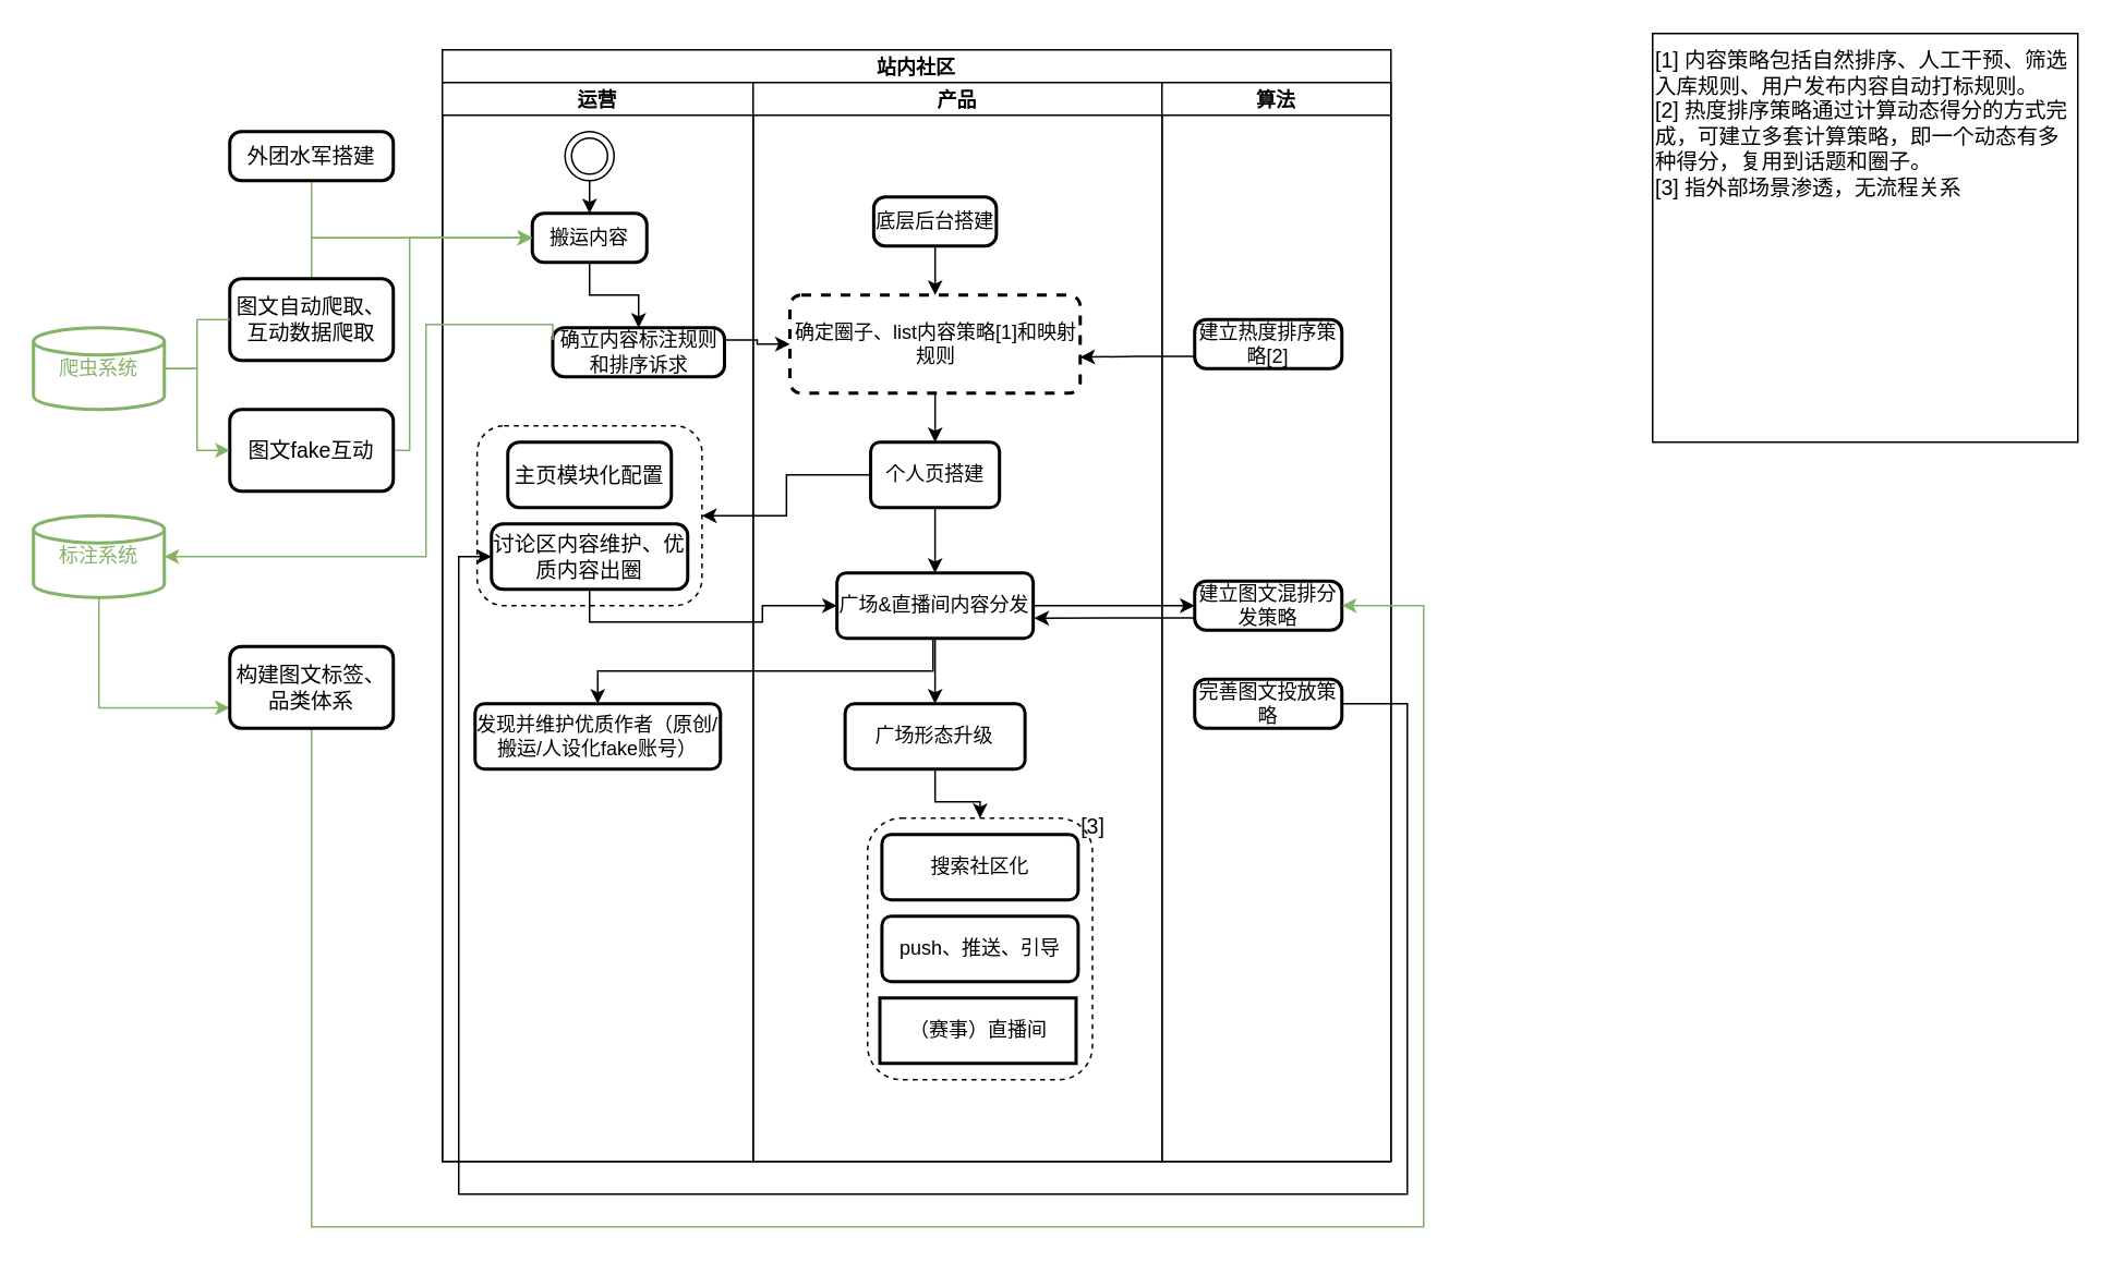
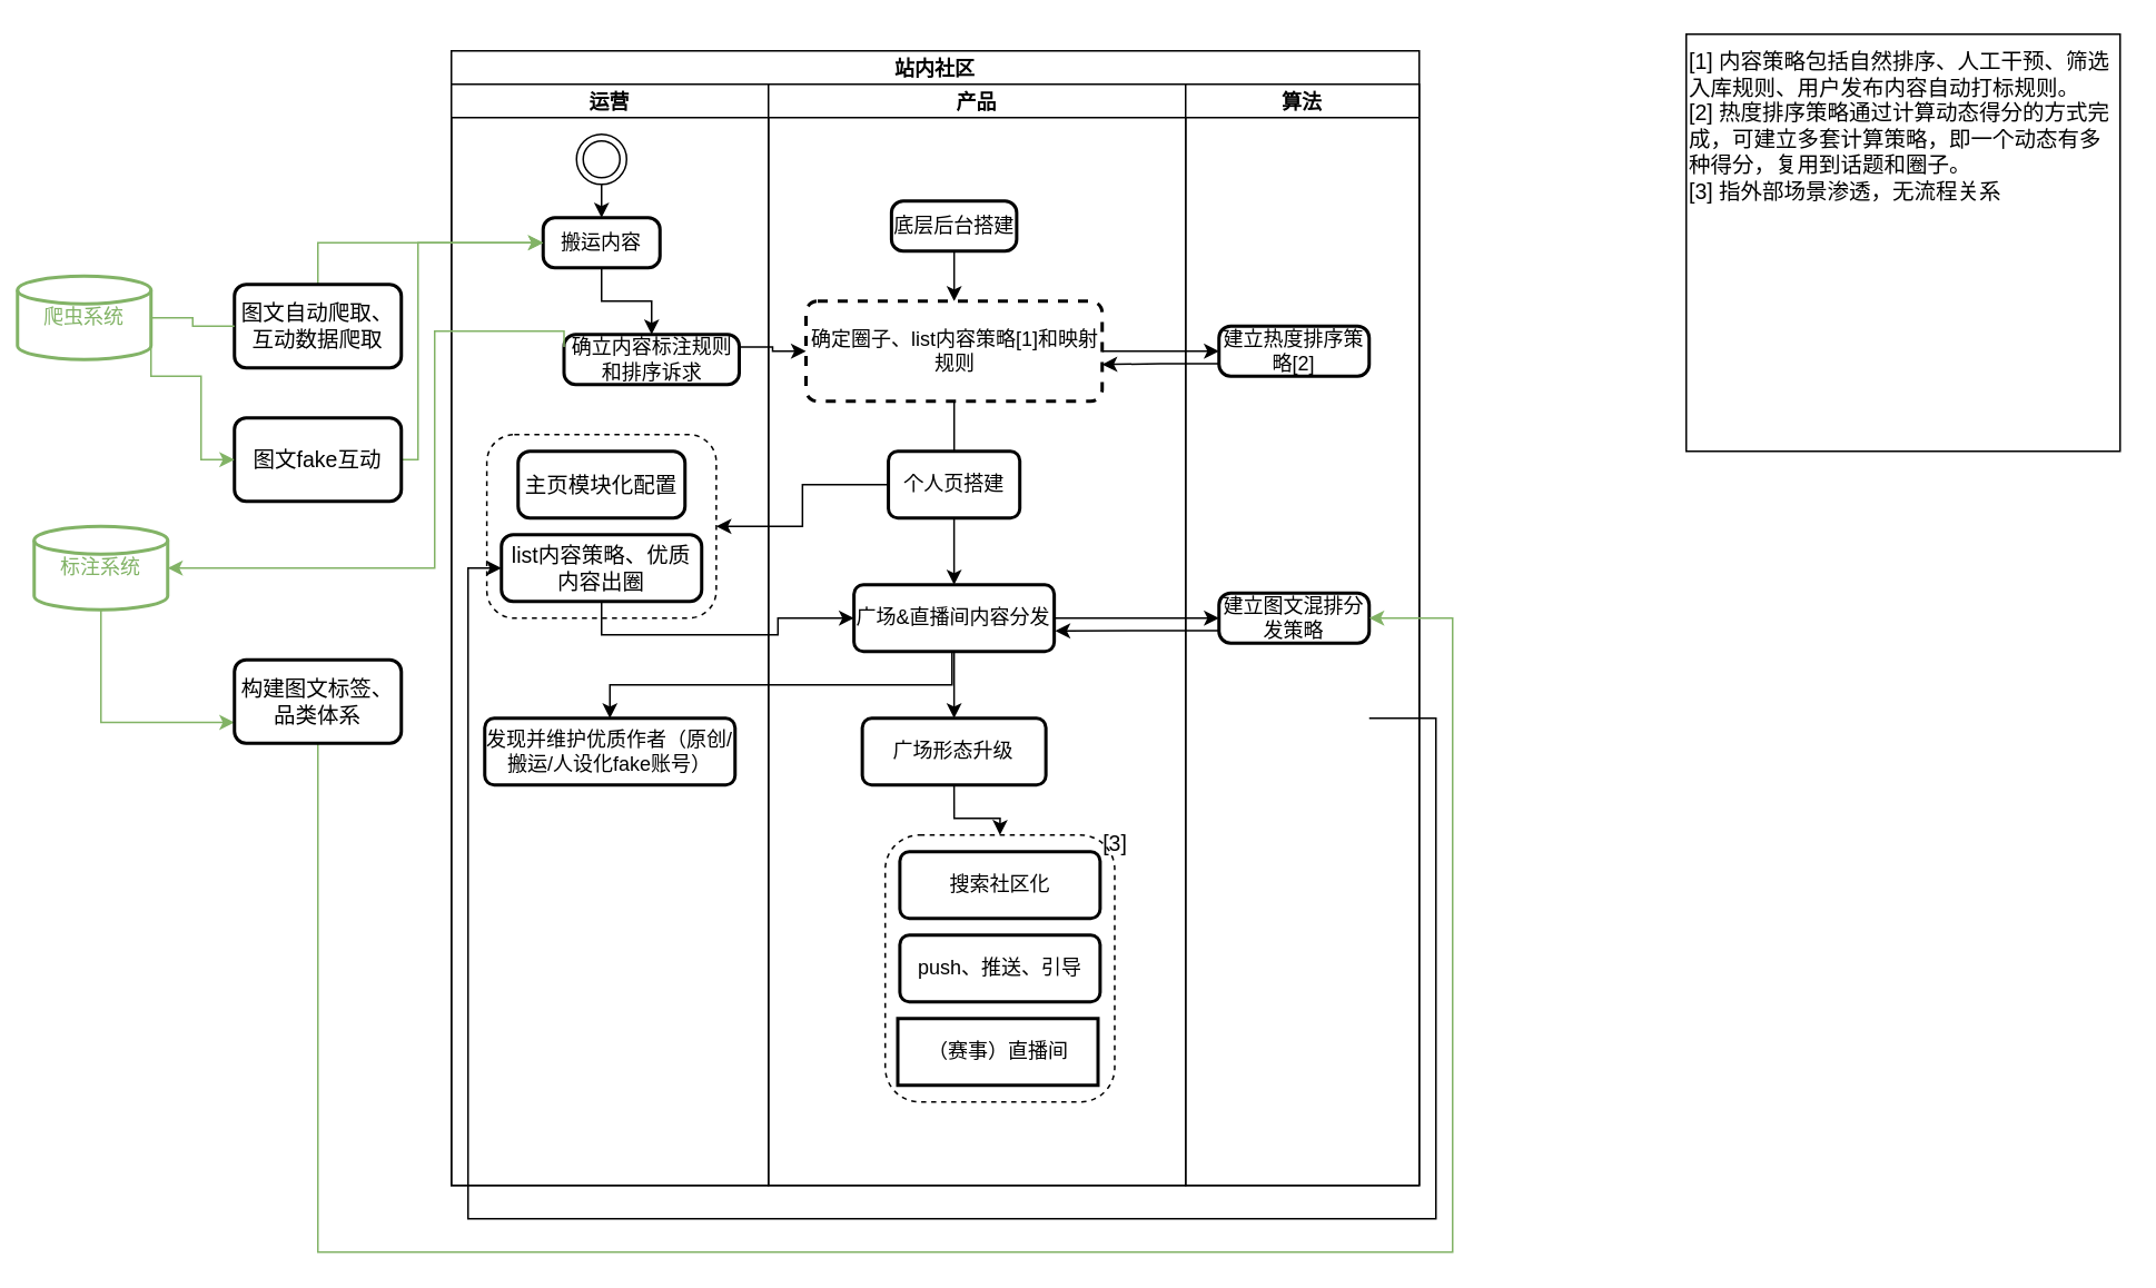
  <mxCell id="0" />
  <mxCell id="1" parent="0" />
  <mxCell id="2" value="站内社区" style="swimlane;childLayout=stackLayout;resizeParent=1;resizeParentMax=0;startSize=20;" parent="1" vertex="1"><mxGeometry x="270" y="30" width="580" height="680" as="geometry" /></mxCell>
  <mxCell id="3" value="运营" style="swimlane;startSize=20;" parent="2" vertex="1"><mxGeometry y="20" width="190" height="660" as="geometry" /></mxCell>
  <mxCell id="4" style="edgeStyle=orthogonalEdgeStyle;rounded=0;orthogonalLoop=1;jettySize=auto;html=1;exitX=0.5;exitY=1;exitDx=0;exitDy=0;entryX=0.5;entryY=0;entryDx=0;entryDy=0;strokeColor=#000000;" edge="1" parent="3" source="5" target="7"><mxGeometry relative="1" as="geometry" /></mxCell>
  <mxCell id="5" value="" style="ellipse;shape=doubleEllipse;html=1;dashed=0;whitespace=wrap;aspect=fixed;" vertex="1" parent="3"><mxGeometry x="75" y="30" width="30" height="30" as="geometry" /></mxCell>
  <mxCell id="6" value="" style="edgeStyle=orthogonalEdgeStyle;rounded=0;orthogonalLoop=1;jettySize=auto;html=1;strokeColor=#000000;" edge="1" parent="3" source="7" target="8"><mxGeometry relative="1" as="geometry" /></mxCell>
  <mxCell id="7" value="搬运内容" style="rounded=1;whiteSpace=wrap;html=1;absoluteArcSize=1;arcSize=14;strokeWidth=2;" vertex="1" parent="3"><mxGeometry x="55" y="80" width="70" height="30" as="geometry" /></mxCell>
  <mxCell id="8" value="确立内容标注规则和排序诉求" style="rounded=1;whiteSpace=wrap;html=1;absoluteArcSize=1;arcSize=14;strokeWidth=2;" vertex="1" parent="3"><mxGeometry x="67.5" y="150" width="105" height="30" as="geometry" /></mxCell>
  <mxCell id="9" value="主页模块化配置" style="rounded=1;whiteSpace=wrap;html=1;absoluteArcSize=1;arcSize=14;strokeWidth=2;fontSize=13;" vertex="1" parent="3"><mxGeometry x="40" y="220" width="100" height="40" as="geometry" /></mxCell>
- <mxCell id="10" value="讨论区内容维护、优质内容出圈" style="rounded=1;whiteSpace=wrap;html=1;absoluteArcSize=1;arcSize=14;strokeWidth=2;fontSize=13;" vertex="1" parent="3"><mxGeometry x="30" y="270" width="120" height="40" as="geometry" /></mxCell>
+ <mxCell id="10" value="list内容策略、优质内容出圈" style="rounded=1;whiteSpace=wrap;html=1;absoluteArcSize=1;arcSize=14;strokeWidth=2;fontSize=13;" vertex="1" parent="3"><mxGeometry x="30" y="270" width="120" height="40" as="geometry" /></mxCell>
  <mxCell id="11" value="" style="rounded=1;whiteSpace=wrap;html=1;fontSize=13;fontColor=#FF3333;strokeColor=#000000;fillColor=none;dashed=1;" vertex="1" parent="3"><mxGeometry x="21.25" y="210" width="137.5" height="110" as="geometry" /></mxCell>
  <mxCell id="12" value="发现并维护优质作者（原创/搬运/人设化fake账号）" style="whiteSpace=wrap;html=1;rounded=1;arcSize=14;strokeWidth=2;" vertex="1" parent="3"><mxGeometry x="20" y="380" width="150" height="40" as="geometry" /></mxCell>
  <mxCell id="13" value="产品" style="swimlane;startSize=20;" parent="2" vertex="1"><mxGeometry x="190" y="20" width="250" height="660" as="geometry" /></mxCell>
  <mxCell id="14" value="" style="edgeStyle=orthogonalEdgeStyle;rounded=0;orthogonalLoop=1;jettySize=auto;html=1;strokeColor=#000000;" edge="1" parent="13" source="15" target="17"><mxGeometry relative="1" as="geometry" /></mxCell>
  <mxCell id="15" value="底层后台搭建" style="rounded=1;whiteSpace=wrap;html=1;absoluteArcSize=1;arcSize=14;strokeWidth=2;" vertex="1" parent="13"><mxGeometry x="73.75" y="70" width="75" height="30" as="geometry" /></mxCell>
- <mxCell id="16" value="" style="edgeStyle=orthogonalEdgeStyle;rounded=0;orthogonalLoop=1;jettySize=auto;html=1;strokeColor=#000000;" edge="1" parent="13" source="17" target="20"><mxGeometry relative="1" as="geometry" /></mxCell>
+ <mxCell id="16" value="" style="edgeStyle=orthogonalEdgeStyle;rounded=0;orthogonalLoop=1;jettySize=auto;html=1;strokeColor=#000000;endArrow=none;" edge="1" parent="13" source="17" target="20"><mxGeometry relative="1" as="geometry" /></mxCell>
  <mxCell id="17" value="确定圈子、list内容策略[1]和映射规则" style="rounded=1;whiteSpace=wrap;html=1;absoluteArcSize=1;arcSize=14;strokeWidth=2;dashed=1;" vertex="1" parent="13"><mxGeometry x="22.5" y="130" width="177.5" height="60" as="geometry" /></mxCell>
  <mxCell id="18" style="edgeStyle=orthogonalEdgeStyle;rounded=0;orthogonalLoop=1;jettySize=auto;html=1;exitX=0.5;exitY=1;exitDx=0;exitDy=0;entryX=0.5;entryY=0;entryDx=0;entryDy=0;fontSize=13;fontColor=#82B366;strokeColor=#000000;" edge="1" parent="13" source="21" target="22"><mxGeometry relative="1" as="geometry" /></mxCell>
  <mxCell id="19" style="edgeStyle=orthogonalEdgeStyle;rounded=0;orthogonalLoop=1;jettySize=auto;html=1;exitX=0.5;exitY=1;exitDx=0;exitDy=0;entryX=0.5;entryY=0;entryDx=0;entryDy=0;fontSize=13;fontColor=#FF3333;strokeColor=#000000;" edge="1" parent="13" source="20" target="21"><mxGeometry relative="1" as="geometry" /></mxCell>
  <mxCell id="20" value="个人页搭建" style="whiteSpace=wrap;html=1;rounded=1;arcSize=14;strokeWidth=2;" vertex="1" parent="13"><mxGeometry x="71.88" y="220" width="78.75" height="40" as="geometry" /></mxCell>
  <mxCell id="21" value="广场&amp;amp;直播间内容分发" style="whiteSpace=wrap;html=1;rounded=1;arcSize=14;strokeWidth=2;" vertex="1" parent="13"><mxGeometry x="51.26" y="300" width="120" height="40" as="geometry" /></mxCell>
  <mxCell id="22" value="广场形态升级" style="whiteSpace=wrap;html=1;rounded=1;arcSize=14;strokeWidth=2;" vertex="1" parent="13"><mxGeometry x="56.26" y="380" width="110" height="40" as="geometry" /></mxCell>
  <mxCell id="23" style="edgeStyle=orthogonalEdgeStyle;rounded=0;orthogonalLoop=1;jettySize=auto;html=1;exitX=0.5;exitY=1;exitDx=0;exitDy=0;entryX=0.5;entryY=0;entryDx=0;entryDy=0;fontSize=13;fontColor=#FF3333;strokeColor=#000000;" edge="1" parent="13" source="22" target="30"><mxGeometry relative="1" as="geometry" /></mxCell>
  <mxCell id="24" value="" style="group" vertex="1" connectable="0" parent="13"><mxGeometry x="70" y="440" width="168.13" height="170" as="geometry" /></mxCell>
  <mxCell id="25" value="搜索社区化" style="whiteSpace=wrap;html=1;rounded=1;arcSize=14;strokeWidth=2;" vertex="1" parent="24"><mxGeometry x="8.76" y="20" width="120" height="40" as="geometry" /></mxCell>
  <mxCell id="26" value="push、推送、引导" style="whiteSpace=wrap;html=1;rounded=1;arcSize=14;strokeWidth=2;" vertex="1" parent="24"><mxGeometry x="8.76" y="70" width="120" height="40" as="geometry" /></mxCell>
  <mxCell id="27" value="（赛事）直播间" style="whiteSpace=wrap;html=1;arcSize=14;strokeWidth=2;rounded=0;" vertex="1" parent="24"><mxGeometry x="7.5" y="120" width="120" height="40" as="geometry" /></mxCell>
  <mxCell id="28" value="" style="group" vertex="1" connectable="0" parent="24"><mxGeometry width="168.13" height="170" as="geometry" /></mxCell>
  <mxCell id="29" value="&lt;font color=&quot;#000000&quot;&gt;[3]&lt;/font&gt;" style="text;html=1;strokeColor=none;fillColor=none;align=center;verticalAlign=middle;whiteSpace=wrap;rounded=0;dashed=1;fontSize=13;fontColor=#FF3333;" vertex="1" parent="28"><mxGeometry x="108.13" width="60" height="30" as="geometry" /></mxCell>
  <mxCell id="30" value="" style="rounded=1;whiteSpace=wrap;html=1;fontSize=13;fontColor=#FF3333;strokeColor=#000000;fillColor=none;dashed=1;" vertex="1" parent="28"><mxGeometry y="10" width="137.5" height="160" as="geometry" /></mxCell>
  <mxCell id="31" value="算法" style="swimlane;startSize=20;" parent="2" vertex="1"><mxGeometry x="440" y="20" width="140" height="660" as="geometry" /></mxCell>
  <mxCell id="32" value="建立热度排序策略[2]" style="rounded=1;whiteSpace=wrap;html=1;absoluteArcSize=1;arcSize=14;strokeWidth=2;" vertex="1" parent="31"><mxGeometry x="20" y="145" width="90" height="30" as="geometry" /></mxCell>
  <mxCell id="33" value="建立图文混排分发策略" style="rounded=1;whiteSpace=wrap;html=1;absoluteArcSize=1;arcSize=14;strokeWidth=2;" vertex="1" parent="31"><mxGeometry x="20" y="305" width="90" height="30" as="geometry" /></mxCell>
- <mxCell id="34" value="完善图文投放策略" style="rounded=1;whiteSpace=wrap;html=1;absoluteArcSize=1;arcSize=14;strokeWidth=2;" vertex="1" parent="31"><mxGeometry x="20" y="365" width="90" height="30" as="geometry" /></mxCell>
  <mxCell id="35" style="edgeStyle=orthogonalEdgeStyle;rounded=0;orthogonalLoop=1;jettySize=auto;html=1;exitX=1;exitY=0.25;exitDx=0;exitDy=0;entryX=0;entryY=0.5;entryDx=0;entryDy=0;strokeColor=#000000;" edge="1" parent="2" source="8" target="17"><mxGeometry relative="1" as="geometry" /></mxCell>
  <mxCell id="36" style="edgeStyle=orthogonalEdgeStyle;rounded=0;orthogonalLoop=1;jettySize=auto;html=1;fontSize=13;strokeColor=#000000;entryX=0;entryY=0.5;entryDx=0;entryDy=0;" edge="1" parent="2" target="10"><mxGeometry relative="1" as="geometry"><mxPoint x="550" y="400" as="sourcePoint" /><mxPoint x="342.5" y="405" as="targetPoint" /><Array as="points"><mxPoint x="590" y="400" /><mxPoint x="590" y="700" /><mxPoint x="10" y="700" /><mxPoint x="10" y="310" /></Array></mxGeometry></mxCell>
  <mxCell id="37" style="edgeStyle=orthogonalEdgeStyle;rounded=0;orthogonalLoop=1;jettySize=auto;html=1;exitX=0;exitY=0.5;exitDx=0;exitDy=0;entryX=1;entryY=0.5;entryDx=0;entryDy=0;fontSize=13;fontColor=#FF3333;strokeColor=#000000;" edge="1" parent="2" source="20" target="11"><mxGeometry relative="1" as="geometry" /></mxCell>
  <mxCell id="38" style="edgeStyle=orthogonalEdgeStyle;rounded=0;orthogonalLoop=1;jettySize=auto;html=1;exitX=0.5;exitY=1;exitDx=0;exitDy=0;entryX=0;entryY=0.5;entryDx=0;entryDy=0;fontSize=13;fontColor=#FF3333;strokeColor=#000000;" edge="1" parent="2" source="10" target="21"><mxGeometry relative="1" as="geometry" /></mxCell>
+ <mxCell id="39" style="edgeStyle=orthogonalEdgeStyle;rounded=0;orthogonalLoop=1;jettySize=auto;html=1;exitX=1;exitY=0.5;exitDx=0;exitDy=0;entryX=0;entryY=0.5;entryDx=0;entryDy=0;fontSize=13;fontColor=#FF3333;strokeColor=#000000;" edge="1" parent="2" source="17" target="32"><mxGeometry relative="1" as="geometry" /></mxCell>
  <mxCell id="40" style="edgeStyle=orthogonalEdgeStyle;rounded=0;orthogonalLoop=1;jettySize=auto;html=1;exitX=0;exitY=0.75;exitDx=0;exitDy=0;fontSize=13;fontColor=#FF3333;strokeColor=#000000;" edge="1" parent="2" source="32"><mxGeometry relative="1" as="geometry"><mxPoint x="390" y="188" as="targetPoint" /><Array as="points"><mxPoint x="425" y="188" /><mxPoint x="390" y="188" /></Array></mxGeometry></mxCell>
  <mxCell id="41" style="edgeStyle=orthogonalEdgeStyle;rounded=0;orthogonalLoop=1;jettySize=auto;html=1;exitX=0;exitY=0.75;exitDx=0;exitDy=0;entryX=1.005;entryY=0.692;entryDx=0;entryDy=0;fontSize=13;fontColor=#FF3333;strokeColor=#000000;entryPerimeter=0;" edge="1" parent="2" source="33" target="21"><mxGeometry relative="1" as="geometry" /></mxCell>
  <mxCell id="42" style="edgeStyle=orthogonalEdgeStyle;rounded=0;orthogonalLoop=1;jettySize=auto;html=1;exitX=1;exitY=0.5;exitDx=0;exitDy=0;entryX=0;entryY=0.5;entryDx=0;entryDy=0;fontSize=13;fontColor=#FF3333;strokeColor=#000000;" edge="1" parent="2" source="21" target="33"><mxGeometry relative="1" as="geometry" /></mxCell>
  <mxCell id="43" style="edgeStyle=orthogonalEdgeStyle;rounded=0;orthogonalLoop=1;jettySize=auto;html=1;exitX=0.5;exitY=1;exitDx=0;exitDy=0;entryX=0.5;entryY=0;entryDx=0;entryDy=0;fontSize=13;fontColor=#000000;strokeColor=#000000;" edge="1" parent="2" source="21" target="12"><mxGeometry relative="1" as="geometry"><Array as="points"><mxPoint x="300" y="360" /><mxPoint x="300" y="380" /><mxPoint x="95" y="380" /></Array></mxGeometry></mxCell>
  <mxCell id="44" value="&lt;span style=&quot;font-size: 13px&quot;&gt;[1] 内容策略包括自然排序、人工干预、筛选入库规则、用户发布内容自动打标规则。&lt;br style=&quot;font-size: 13px&quot;&gt;[2] 热度排序策略通过计算动态得分的方式完成，可建立多套计算策略，即一个动态有多种得分，复用到话题和圈子。&lt;br&gt;[3] 指外部场景渗透，无流程关系&lt;br style=&quot;font-size: 13px&quot;&gt;&lt;/span&gt;" style="rounded=0;whiteSpace=wrap;html=1;align=left;verticalAlign=top;fontSize=13;spacingTop=2;spacing=2;" vertex="1" parent="1"><mxGeometry x="1010" y="20" width="260" height="250" as="geometry" /></mxCell>
  <mxCell id="45" value="" style="edgeStyle=orthogonalEdgeStyle;rounded=0;orthogonalLoop=1;jettySize=auto;html=1;fontSize=13;strokeColor=#82B366;entryX=0;entryY=0.5;entryDx=0;entryDy=0;" edge="1" parent="1" source="46" target="7"><mxGeometry relative="1" as="geometry"><mxPoint x="230" y="143" as="targetPoint" /><Array as="points"><mxPoint x="190" y="145" /></Array></mxGeometry></mxCell>
  <mxCell id="46" value="图文自动爬取、互动数据爬取" style="rounded=1;whiteSpace=wrap;html=1;absoluteArcSize=1;arcSize=14;strokeWidth=2;fontSize=13;" vertex="1" parent="1"><mxGeometry x="140" y="170" width="100" height="50" as="geometry" /></mxCell>
  <mxCell id="47" style="edgeStyle=orthogonalEdgeStyle;rounded=0;orthogonalLoop=1;jettySize=auto;html=1;exitX=1;exitY=0.5;exitDx=0;exitDy=0;fontSize=13;strokeColor=#82B366;entryX=0;entryY=0.5;entryDx=0;entryDy=0;" edge="1" parent="1" source="48" target="7"><mxGeometry relative="1" as="geometry"><mxPoint x="250" y="140" as="targetPoint" /><Array as="points"><mxPoint x="250" y="275" /><mxPoint x="250" y="145" /></Array></mxGeometry></mxCell>
  <mxCell id="48" value="图文fake互动" style="rounded=1;whiteSpace=wrap;html=1;absoluteArcSize=1;arcSize=14;strokeWidth=2;fontSize=13;" vertex="1" parent="1"><mxGeometry x="140" y="250" width="100" height="50" as="geometry" /></mxCell>
- <mxCell id="49" style="edgeStyle=orthogonalEdgeStyle;rounded=0;orthogonalLoop=1;jettySize=auto;html=1;exitX=0.5;exitY=1;exitDx=0;exitDy=0;fontSize=13;strokeColor=#82B366;entryX=0;entryY=0.5;entryDx=0;entryDy=0;" edge="1" parent="1" source="50" target="7"><mxGeometry relative="1" as="geometry"><mxPoint x="230" y="150" as="targetPoint" /><Array as="points"><mxPoint x="190" y="145" /></Array></mxGeometry></mxCell>
- <mxCell id="50" value="外团水军搭建" style="rounded=1;whiteSpace=wrap;html=1;absoluteArcSize=1;arcSize=14;strokeWidth=2;fontSize=13;" vertex="1" parent="1"><mxGeometry x="140" y="80" width="100" height="30" as="geometry" /></mxCell>
  <mxCell id="51" style="edgeStyle=orthogonalEdgeStyle;rounded=0;orthogonalLoop=1;jettySize=auto;html=1;exitX=0.5;exitY=1;exitDx=0;exitDy=0;exitPerimeter=0;entryX=0;entryY=0.75;entryDx=0;entryDy=0;fontSize=13;fontColor=#82B366;strokeColor=#82B366;" edge="1" parent="1" source="52" target="58"><mxGeometry relative="1" as="geometry" /></mxCell>
  <mxCell id="52" value="标注系统" style="strokeWidth=2;html=1;shape=mxgraph.flowchart.database;whiteSpace=wrap;fontColor=#82B366;strokeColor=#82B366;" vertex="1" parent="1"><mxGeometry x="20" y="315" width="80" height="50" as="geometry" /></mxCell>
  <mxCell id="53" style="edgeStyle=orthogonalEdgeStyle;rounded=0;orthogonalLoop=1;jettySize=auto;html=1;exitX=0;exitY=0.25;exitDx=0;exitDy=0;entryX=1;entryY=0.5;entryDx=0;entryDy=0;entryPerimeter=0;fontSize=13;fontColor=#82B366;strokeColor=#82B366;" edge="1" parent="1" source="8" target="52"><mxGeometry relative="1" as="geometry"><Array as="points"><mxPoint x="260" y="198" /><mxPoint x="260" y="340" /></Array></mxGeometry></mxCell>
  <mxCell id="54" style="edgeStyle=orthogonalEdgeStyle;rounded=0;orthogonalLoop=1;jettySize=auto;html=1;exitX=1;exitY=0.5;exitDx=0;exitDy=0;exitPerimeter=0;entryX=0;entryY=0.5;entryDx=0;entryDy=0;fontSize=13;fontColor=#82B366;strokeColor=#82B366;endArrow=none;" edge="1" parent="1" source="56" target="46"><mxGeometry relative="1" as="geometry" /></mxCell>
  <mxCell id="55" style="edgeStyle=orthogonalEdgeStyle;rounded=0;orthogonalLoop=1;jettySize=auto;html=1;exitX=1;exitY=0.5;exitDx=0;exitDy=0;exitPerimeter=0;entryX=0;entryY=0.5;entryDx=0;entryDy=0;fontSize=13;fontColor=#82B366;strokeColor=#82B366;" edge="1" parent="1" source="56" target="48"><mxGeometry relative="1" as="geometry"><Array as="points"><mxPoint x="120" y="225" /><mxPoint x="120" y="275" /></Array></mxGeometry></mxCell>
- <mxCell id="56" value="爬虫系统" style="strokeWidth=2;html=1;shape=mxgraph.flowchart.database;whiteSpace=wrap;fontColor=#82B366;strokeColor=#82B366;" vertex="1" parent="1"><mxGeometry x="20" y="200" width="80" height="50" as="geometry" /></mxCell>
+ <mxCell id="56" value="爬虫系统" style="strokeWidth=2;html=1;shape=mxgraph.flowchart.database;whiteSpace=wrap;fontColor=#82B366;strokeColor=#82B366;" vertex="1" parent="1"><mxGeometry x="10" y="165" width="80" height="50" as="geometry" /></mxCell>
  <mxCell id="57" style="edgeStyle=orthogonalEdgeStyle;rounded=0;orthogonalLoop=1;jettySize=auto;html=1;exitX=0.5;exitY=1;exitDx=0;exitDy=0;fontSize=13;fontColor=#82B366;strokeColor=#82B366;entryX=1;entryY=0.5;entryDx=0;entryDy=0;" edge="1" parent="1" source="58" target="33"><mxGeometry relative="1" as="geometry"><Array as="points"><mxPoint x="190" y="750" /><mxPoint x="870" y="750" /><mxPoint x="870" y="370" /></Array></mxGeometry></mxCell>
  <mxCell id="58" value="构建图文标签、品类体系" style="rounded=1;whiteSpace=wrap;html=1;absoluteArcSize=1;arcSize=14;strokeWidth=2;fontSize=13;" vertex="1" parent="1"><mxGeometry x="140" y="395" width="100" height="50" as="geometry" /></mxCell>
